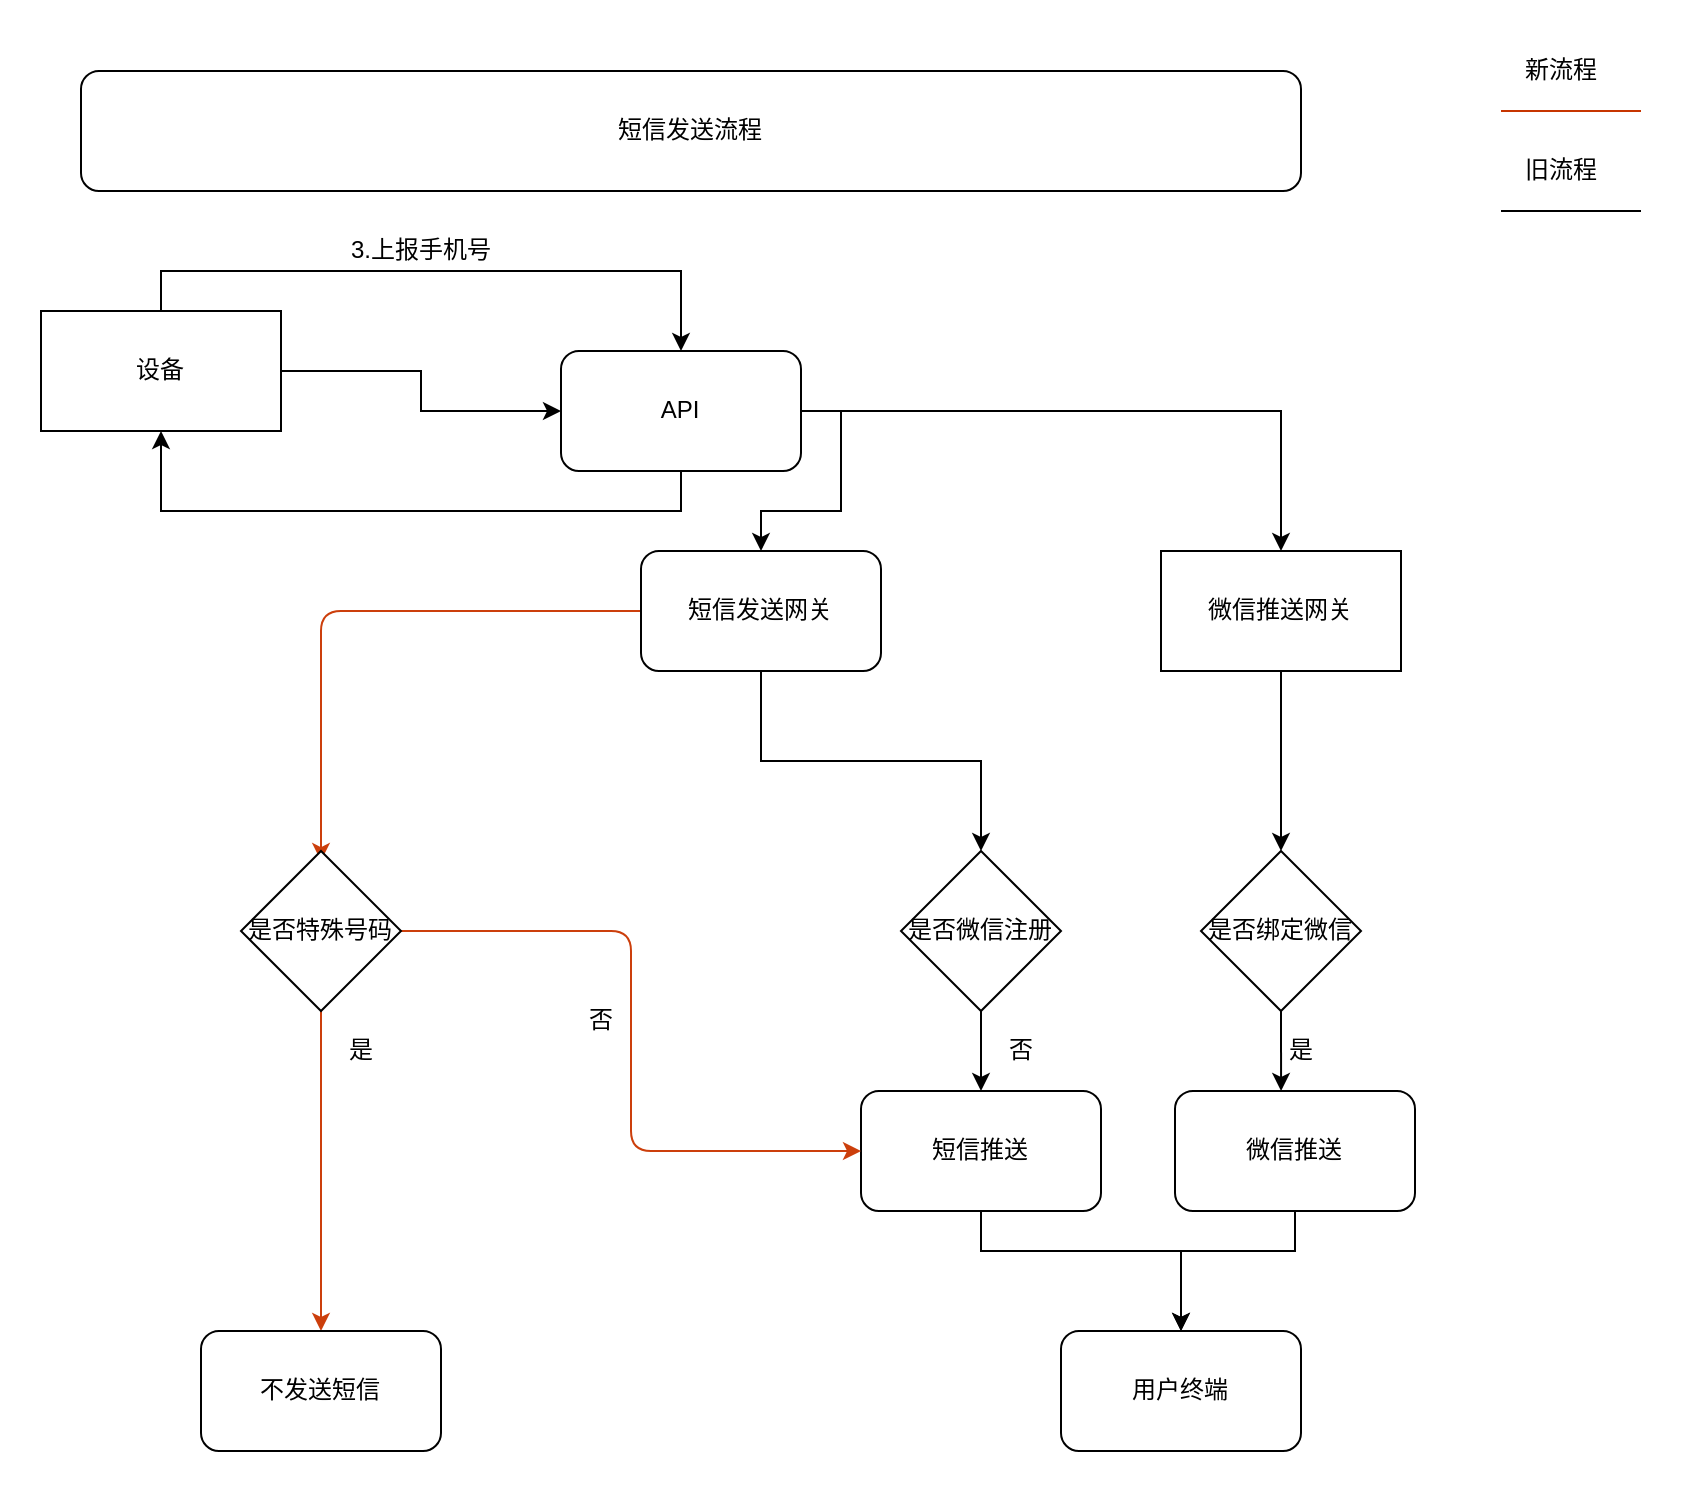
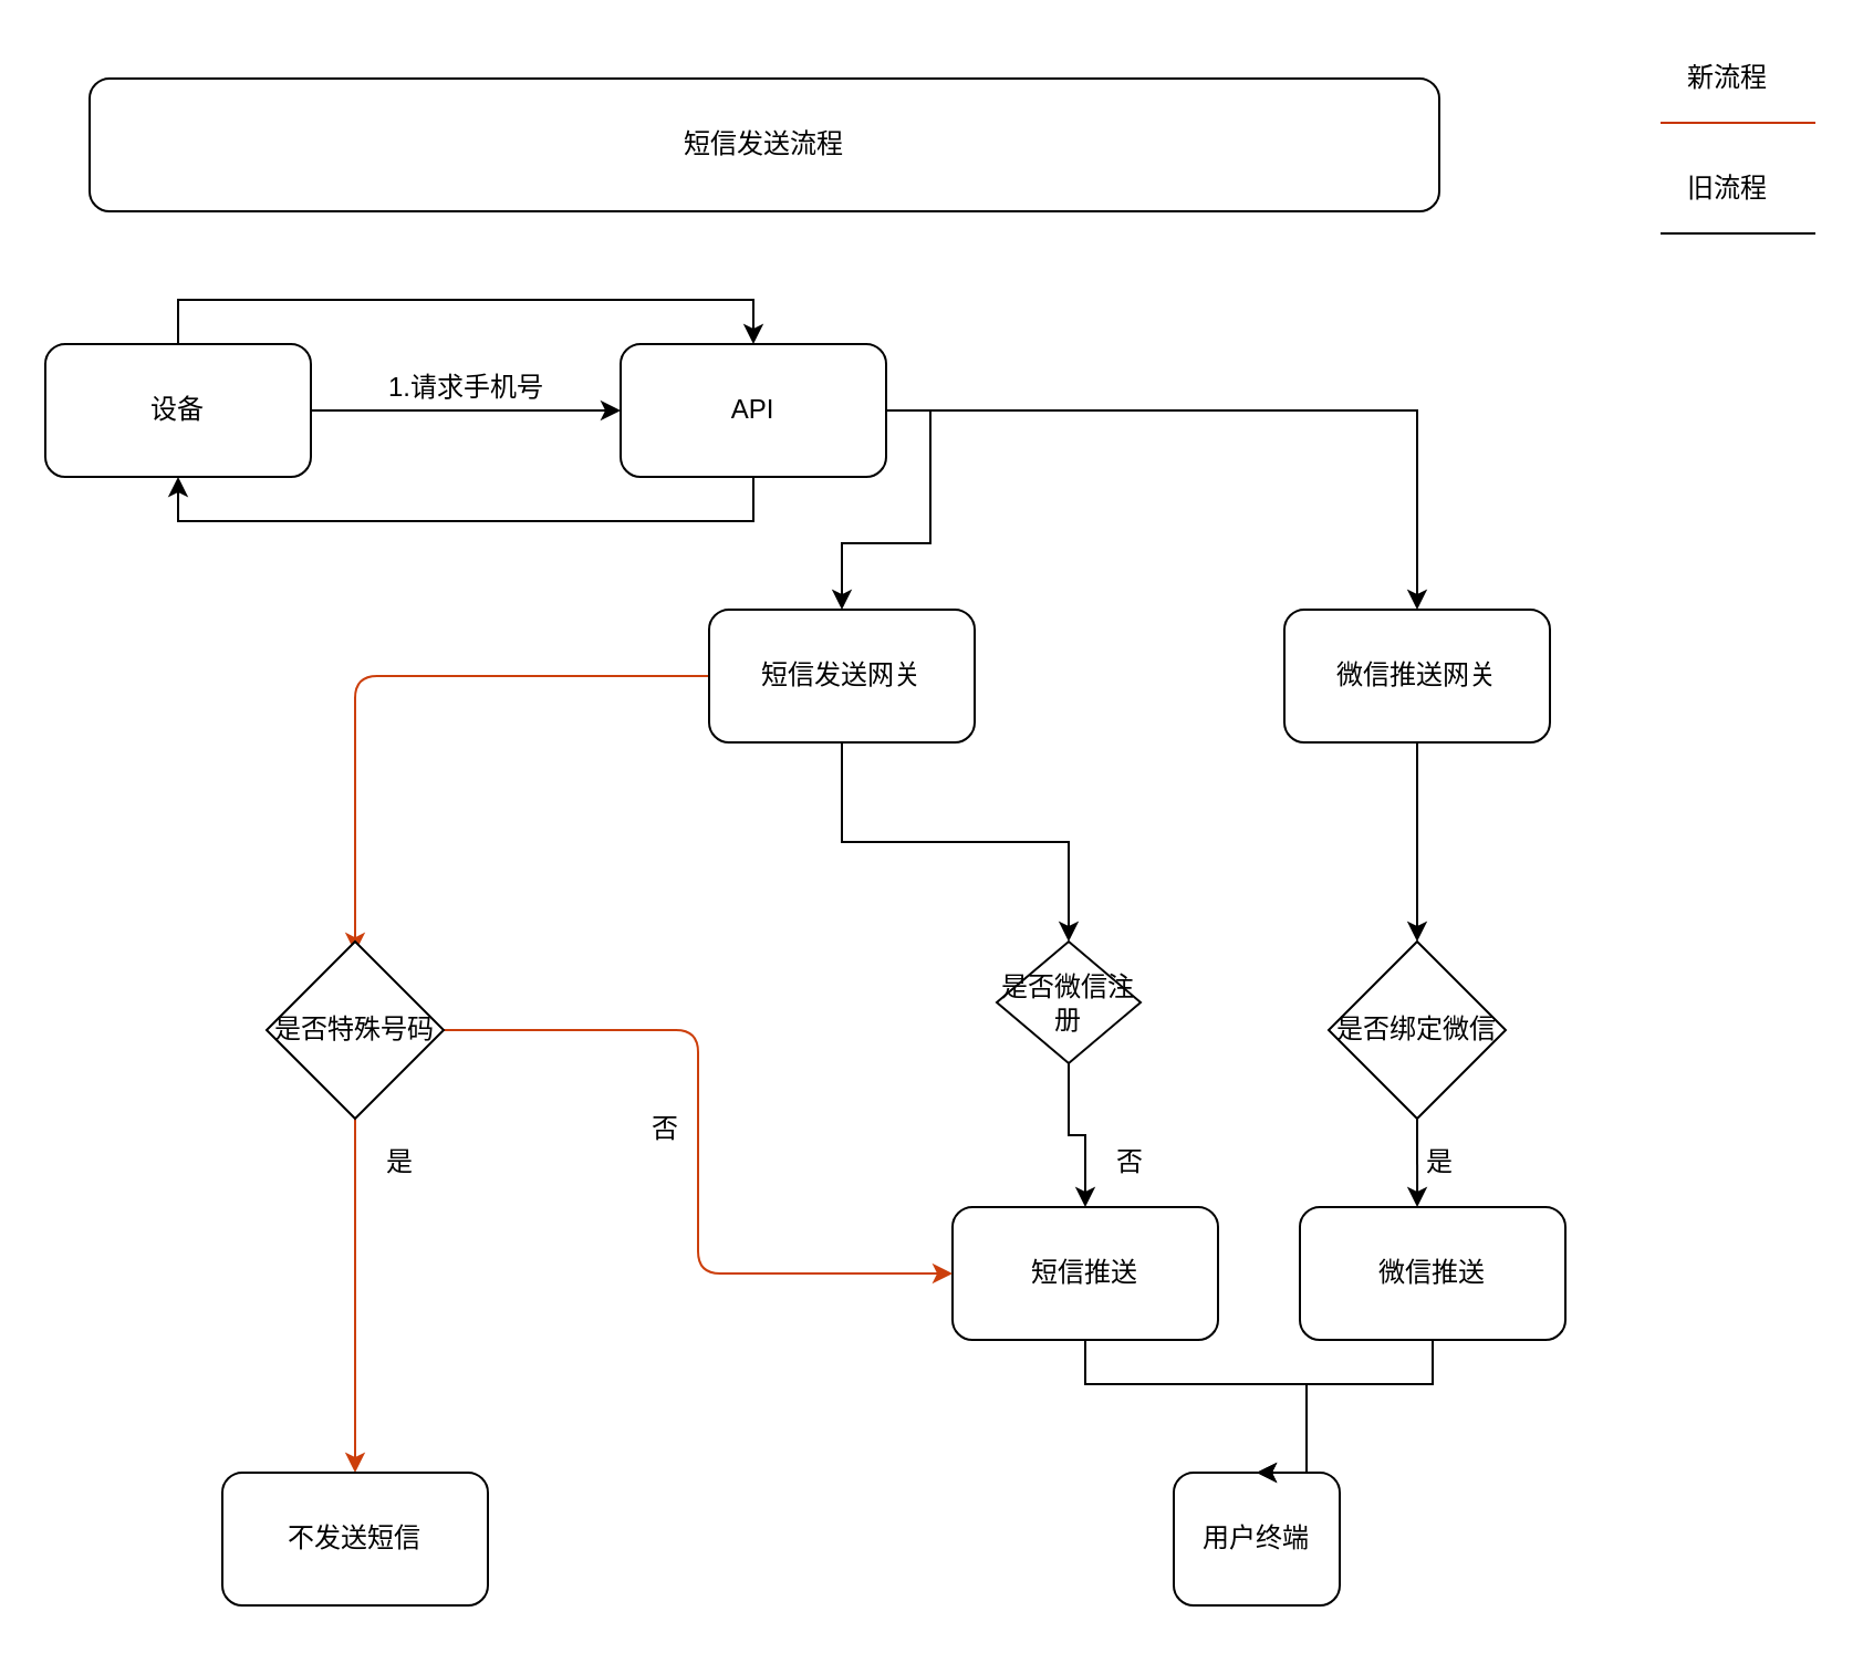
  <mxCell id="0" />
  <mxCell id="1" parent="0" />
  <mxCell id="2" value="短信发送流程" style="rounded=1;whiteSpace=wrap;html=1;" vertex="1" parent="1"><mxGeometry x="40" y="35" width="610" height="60" as="geometry" /></mxCell>
  <mxCell id="3" style="edgeStyle=orthogonalEdgeStyle;rounded=0;orthogonalLoop=1;jettySize=auto;html=1;exitX=1;exitY=0.5;exitDx=0;exitDy=0;" edge="1" parent="1" source="5" target="9"><mxGeometry relative="1" as="geometry" /></mxCell>
  <mxCell id="4" style="edgeStyle=orthogonalEdgeStyle;rounded=0;orthogonalLoop=1;jettySize=auto;html=1;exitX=0.5;exitY=0;exitDx=0;exitDy=0;entryX=0.5;entryY=0;entryDx=0;entryDy=0;" edge="1" parent="1" source="5" target="9"><mxGeometry relative="1" as="geometry" /></mxCell>
- <mxCell id="5" value="设备" style="whiteSpace=wrap;html=1;rounded=0;" vertex="1" parent="1"><mxGeometry x="20" y="155" width="120" height="60" as="geometry" /></mxCell>
+ <mxCell id="5" value="设备" style="rounded=1;whiteSpace=wrap;html=1;" vertex="1" parent="1"><mxGeometry x="20" y="155" width="120" height="60" as="geometry" /></mxCell>
  <mxCell id="6" style="edgeStyle=orthogonalEdgeStyle;rounded=0;orthogonalLoop=1;jettySize=auto;html=1;exitX=0.5;exitY=1;exitDx=0;exitDy=0;entryX=0.5;entryY=1;entryDx=0;entryDy=0;" edge="1" parent="1" source="9" target="5"><mxGeometry relative="1" as="geometry" /></mxCell>
  <mxCell id="7" style="edgeStyle=orthogonalEdgeStyle;rounded=0;orthogonalLoop=1;jettySize=auto;html=1;exitX=1;exitY=0.5;exitDx=0;exitDy=0;" edge="1" parent="1" source="9" target="14"><mxGeometry relative="1" as="geometry" /></mxCell>
  <mxCell id="8" style="edgeStyle=orthogonalEdgeStyle;rounded=0;orthogonalLoop=1;jettySize=auto;html=1;exitX=1;exitY=0.5;exitDx=0;exitDy=0;" edge="1" parent="1" source="9" target="16"><mxGeometry relative="1" as="geometry" /></mxCell>
- <mxCell id="9" value="API" style="rounded=1;whiteSpace=wrap;html=1;" vertex="1" parent="1"><mxGeometry x="280" y="175" width="120" height="60" as="geometry" /></mxCell>
- <mxCell id="11" value="3.上报手机号" style="text;html=1;align=center;verticalAlign=middle;resizable=0;points=[];autosize=1;strokeColor=none;fillColor=none;" vertex="1" parent="1"><mxGeometry x="165" y="110" width="90" height="30" as="geometry" /></mxCell>
+ <mxCell id="9" value="API" style="rounded=1;whiteSpace=wrap;html=1;" vertex="1" parent="1"><mxGeometry x="280" y="155" width="120" height="60" as="geometry" /></mxCell>
+ <mxCell id="10" value="1.请求手机号" style="text;html=1;align=center;verticalAlign=middle;resizable=0;points=[];autosize=1;strokeColor=none;fillColor=none;" vertex="1" parent="1"><mxGeometry x="165" y="160" width="90" height="30" as="geometry" /></mxCell>
  <mxCell id="12" style="edgeStyle=orthogonalEdgeStyle;rounded=0;orthogonalLoop=1;jettySize=auto;html=1;exitX=0.5;exitY=1;exitDx=0;exitDy=0;entryX=0.5;entryY=0;entryDx=0;entryDy=0;" edge="1" parent="1" source="14" target="19"><mxGeometry relative="1" as="geometry"><mxPoint x="570" y="445" as="targetPoint" /></mxGeometry></mxCell>
  <mxCell id="13" style="edgeStyle=orthogonalEdgeStyle;rounded=1;orthogonalLoop=1;jettySize=auto;html=1;exitX=0;exitY=0.5;exitDx=0;exitDy=0;strokeColor=#CC3F0C;entryX=0.5;entryY=0.063;entryDx=0;entryDy=0;entryPerimeter=0;" edge="1" parent="1" source="14" target="34"><mxGeometry relative="1" as="geometry"><mxPoint x="160" y="435" as="targetPoint" /></mxGeometry></mxCell>
  <mxCell id="14" value="短信发送网关" style="rounded=1;whiteSpace=wrap;html=1;" vertex="1" parent="1"><mxGeometry x="320" y="275" width="120" height="60" as="geometry" /></mxCell>
  <mxCell id="15" style="edgeStyle=orthogonalEdgeStyle;rounded=0;orthogonalLoop=1;jettySize=auto;html=1;exitX=0.5;exitY=1;exitDx=0;exitDy=0;entryX=0.5;entryY=0;entryDx=0;entryDy=0;" edge="1" parent="1" source="16" target="25"><mxGeometry relative="1" as="geometry" /></mxCell>
- <mxCell id="16" value="微信推送网关" style="whiteSpace=wrap;html=1;rounded=0;" vertex="1" parent="1"><mxGeometry x="580" y="275" width="120" height="60" as="geometry" /></mxCell>
- <mxCell id="17" value="用户终端" style="rounded=1;whiteSpace=wrap;html=1;" vertex="1" parent="1"><mxGeometry x="530" y="665" width="120" height="60" as="geometry" /></mxCell>
+ <mxCell id="16" value="微信推送网关" style="rounded=1;whiteSpace=wrap;html=1;" vertex="1" parent="1"><mxGeometry x="580" y="275" width="120" height="60" as="geometry" /></mxCell>
+ <mxCell id="17" value="用户终端" style="rounded=1;whiteSpace=wrap;html=1;" vertex="1" parent="1"><mxGeometry x="530" y="665" width="75" height="60" as="geometry" /></mxCell>
  <mxCell id="18" style="edgeStyle=orthogonalEdgeStyle;rounded=0;orthogonalLoop=1;jettySize=auto;html=1;exitX=0.5;exitY=1;exitDx=0;exitDy=0;entryX=0.5;entryY=0;entryDx=0;entryDy=0;" edge="1" parent="1" source="19" target="21"><mxGeometry relative="1" as="geometry" /></mxCell>
- <mxCell id="19" value="是否微信注册" style="rhombus;whiteSpace=wrap;html=1;" vertex="1" parent="1"><mxGeometry x="450" y="425" width="80" height="80" as="geometry" /></mxCell>
+ <mxCell id="19" value="是否微信注册" style="rhombus;whiteSpace=wrap;html=1;" vertex="1" parent="1"><mxGeometry x="450" y="425" width="65" height="55" as="geometry" /></mxCell>
  <mxCell id="20" style="edgeStyle=orthogonalEdgeStyle;rounded=0;orthogonalLoop=1;jettySize=auto;html=1;exitX=0.5;exitY=1;exitDx=0;exitDy=0;entryX=0.5;entryY=0;entryDx=0;entryDy=0;" edge="1" parent="1" source="21" target="17"><mxGeometry relative="1" as="geometry"><Array as="points"><mxPoint x="490" y="625" /><mxPoint x="590" y="625" /></Array></mxGeometry></mxCell>
  <mxCell id="21" value="短信推送" style="rounded=1;whiteSpace=wrap;html=1;" vertex="1" parent="1"><mxGeometry x="430" y="545" width="120" height="60" as="geometry" /></mxCell>
  <mxCell id="22" style="edgeStyle=orthogonalEdgeStyle;rounded=0;orthogonalLoop=1;jettySize=auto;html=1;exitX=0.5;exitY=1;exitDx=0;exitDy=0;entryX=0.5;entryY=0;entryDx=0;entryDy=0;" edge="1" parent="1" source="23" target="17"><mxGeometry relative="1" as="geometry"><mxPoint x="590" y="645" as="targetPoint" /><Array as="points"><mxPoint x="647" y="625" /><mxPoint x="590" y="625" /></Array></mxGeometry></mxCell>
  <mxCell id="23" value="微信推送" style="rounded=1;whiteSpace=wrap;html=1;" vertex="1" parent="1"><mxGeometry x="587" y="545" width="120" height="60" as="geometry" /></mxCell>
  <mxCell id="24" style="edgeStyle=orthogonalEdgeStyle;rounded=0;orthogonalLoop=1;jettySize=auto;html=1;exitX=0.5;exitY=1;exitDx=0;exitDy=0;entryX=0.442;entryY=0;entryDx=0;entryDy=0;entryPerimeter=0;" edge="1" parent="1" source="25" target="23"><mxGeometry relative="1" as="geometry" /></mxCell>
  <mxCell id="25" value="是否绑定微信" style="rhombus;whiteSpace=wrap;html=1;" vertex="1" parent="1"><mxGeometry x="600" y="425" width="80" height="80" as="geometry" /></mxCell>
  <mxCell id="26" value="否" style="text;html=1;align=center;verticalAlign=middle;resizable=0;points=[];autosize=1;strokeColor=none;fillColor=none;" vertex="1" parent="1"><mxGeometry x="490" y="510" width="40" height="30" as="geometry" /></mxCell>
  <mxCell id="27" value="是" style="text;html=1;align=center;verticalAlign=middle;resizable=0;points=[];autosize=1;strokeColor=none;fillColor=none;" vertex="1" parent="1"><mxGeometry x="630" y="510" width="40" height="30" as="geometry" /></mxCell>
  <mxCell id="28" value="" style="endArrow=none;html=1;rounded=0;strokeColor=#C73500;fillColor=#fa6800;" edge="1" parent="1"><mxGeometry width="50" height="50" relative="1" as="geometry"><mxPoint x="750" y="55" as="sourcePoint" /><mxPoint x="820" y="55" as="targetPoint" /></mxGeometry></mxCell>
  <mxCell id="29" value="新流程" style="text;html=1;align=center;verticalAlign=middle;resizable=0;points=[];autosize=1;strokeColor=none;fillColor=none;" vertex="1" parent="1"><mxGeometry x="750" y="20" width="60" height="30" as="geometry" /></mxCell>
  <mxCell id="30" value="" style="endArrow=none;html=1;rounded=1;strokeColor=#000000;" edge="1" parent="1"><mxGeometry width="50" height="50" relative="1" as="geometry"><mxPoint x="750" y="105" as="sourcePoint" /><mxPoint x="820" y="105" as="targetPoint" /></mxGeometry></mxCell>
  <mxCell id="31" value="旧流程" style="text;html=1;align=center;verticalAlign=middle;resizable=0;points=[];autosize=1;strokeColor=none;fillColor=none;" vertex="1" parent="1"><mxGeometry x="750" y="70" width="60" height="30" as="geometry" /></mxCell>
  <mxCell id="32" style="edgeStyle=orthogonalEdgeStyle;rounded=1;orthogonalLoop=1;jettySize=auto;html=1;exitX=0.5;exitY=1;exitDx=0;exitDy=0;strokeColor=#CC3F0C;entryX=0.5;entryY=0;entryDx=0;entryDy=0;" edge="1" parent="1" source="34" target="35"><mxGeometry relative="1" as="geometry"><mxPoint x="160" y="555" as="targetPoint" /></mxGeometry></mxCell>
  <mxCell id="33" style="edgeStyle=orthogonalEdgeStyle;rounded=1;orthogonalLoop=1;jettySize=auto;html=1;exitX=1;exitY=0.5;exitDx=0;exitDy=0;entryX=0;entryY=0.5;entryDx=0;entryDy=0;strokeColor=#CC3F0C;" edge="1" parent="1" source="34" target="21"><mxGeometry relative="1" as="geometry" /></mxCell>
  <mxCell id="34" value="是否特殊号码" style="rhombus;whiteSpace=wrap;html=1;" vertex="1" parent="1"><mxGeometry x="120" y="425" width="80" height="80" as="geometry" /></mxCell>
  <mxCell id="35" value="不发送短信" style="rounded=1;whiteSpace=wrap;html=1;" vertex="1" parent="1"><mxGeometry x="100" y="665" width="120" height="60" as="geometry" /></mxCell>
  <mxCell id="36" value="是" style="text;html=1;align=center;verticalAlign=middle;resizable=0;points=[];autosize=1;strokeColor=none;fillColor=none;" vertex="1" parent="1"><mxGeometry x="160" y="510" width="40" height="30" as="geometry" /></mxCell>
  <mxCell id="37" value="否" style="text;html=1;align=center;verticalAlign=middle;resizable=0;points=[];autosize=1;strokeColor=none;fillColor=none;" vertex="1" parent="1"><mxGeometry x="280" y="495" width="40" height="30" as="geometry" /></mxCell>
